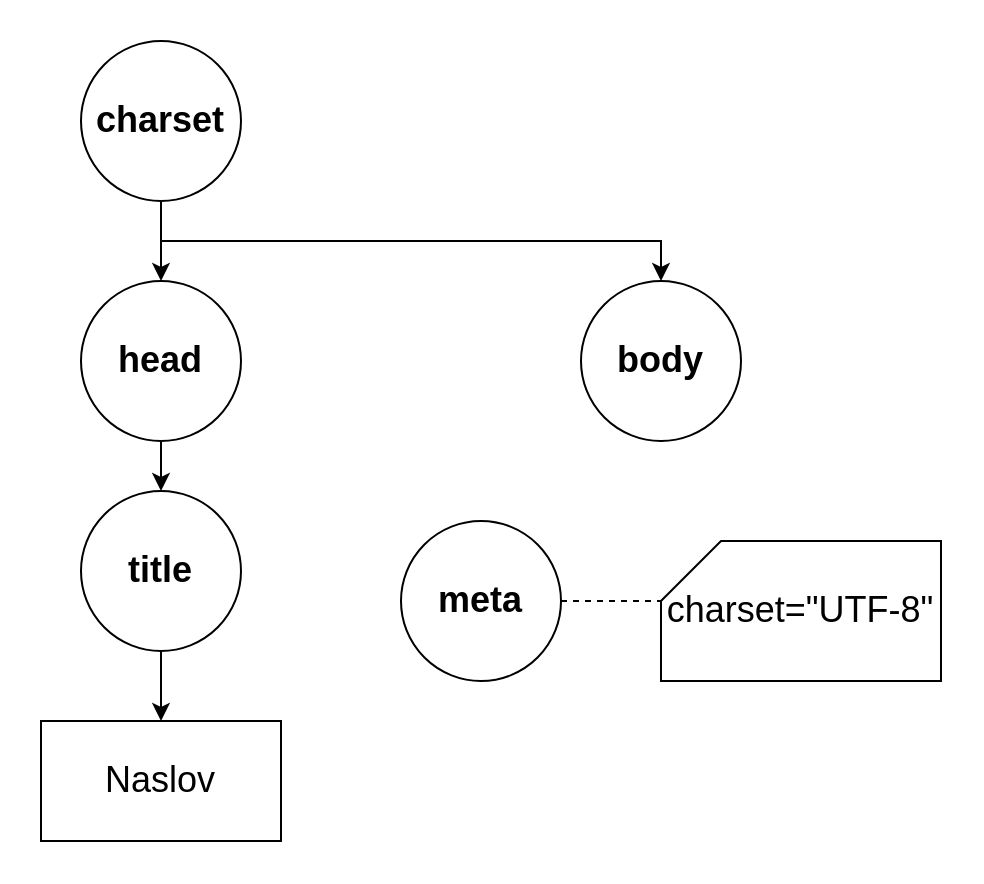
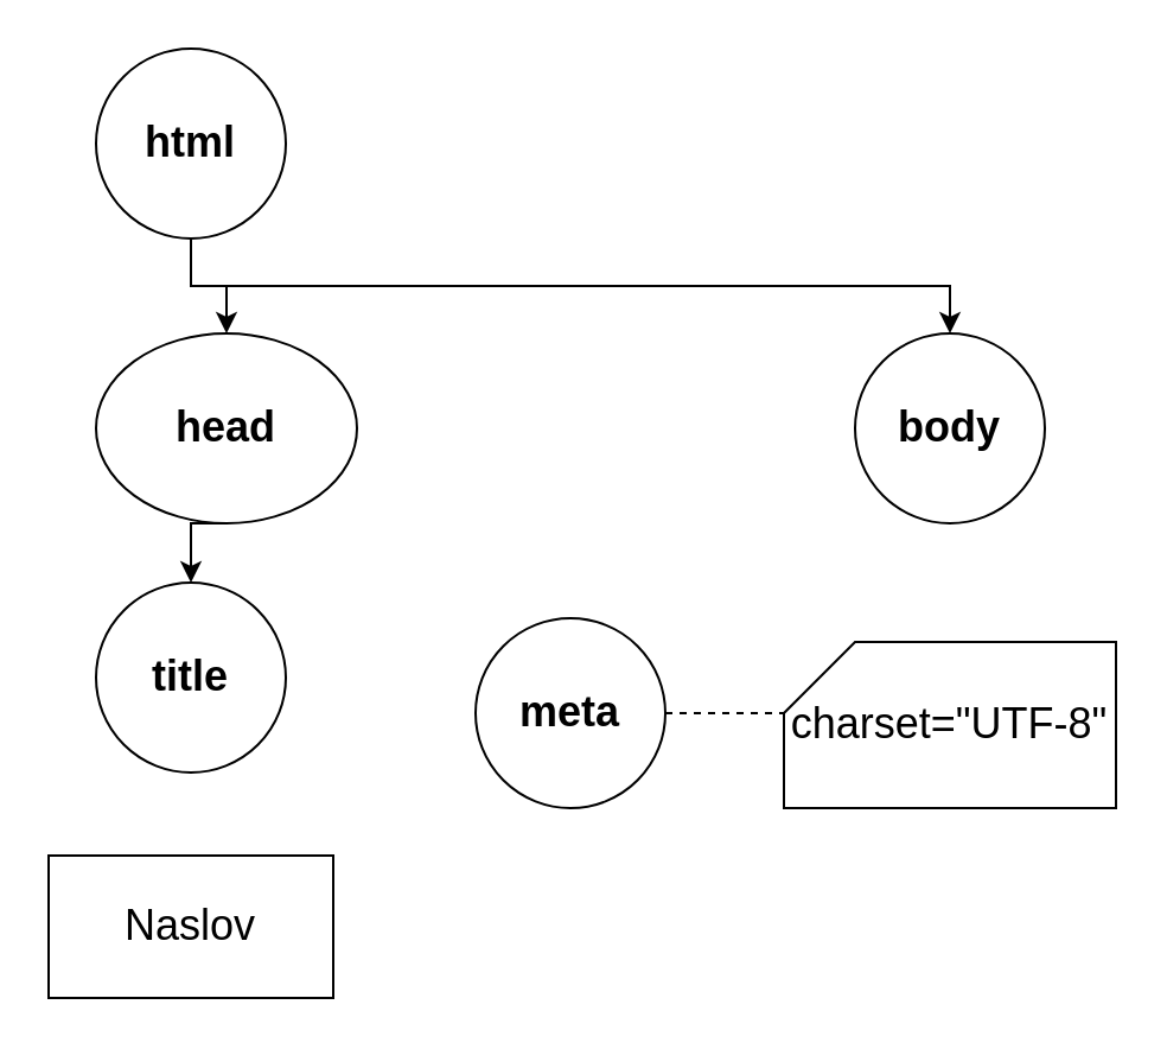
  <mxCell id="0" />
  <mxCell id="1" parent="0" />
  <mxCell id="2" style="edgeStyle=orthogonalEdgeStyle;rounded=0;orthogonalLoop=1;jettySize=auto;html=1;exitX=0.5;exitY=1;exitDx=0;exitDy=0;entryX=0.5;entryY=0;entryDx=0;entryDy=0;fontSize=18;" edge="1" parent="1" source="4" target="6"><mxGeometry relative="1" as="geometry" /></mxCell>
  <mxCell id="3" style="edgeStyle=orthogonalEdgeStyle;rounded=0;orthogonalLoop=1;jettySize=auto;html=1;exitX=0.5;exitY=1;exitDx=0;exitDy=0;entryX=0.5;entryY=0;entryDx=0;entryDy=0;fontSize=18;" edge="1" parent="1" source="4" target="7"><mxGeometry relative="1" as="geometry" /></mxCell>
- <mxCell id="4" value="charset" style="ellipse;whiteSpace=wrap;html=1;aspect=fixed;fontSize=18;fontStyle=1" vertex="1" parent="1"><mxGeometry x="40" y="20" width="80" height="80" as="geometry" /></mxCell>
+ <mxCell id="4" value="html" style="ellipse;whiteSpace=wrap;html=1;aspect=fixed;fontSize=18;fontStyle=1" vertex="1" parent="1"><mxGeometry x="40" y="20" width="80" height="80" as="geometry" /></mxCell>
  <mxCell id="5" style="edgeStyle=orthogonalEdgeStyle;rounded=0;orthogonalLoop=1;jettySize=auto;html=1;exitX=0.5;exitY=1;exitDx=0;exitDy=0;entryX=0.5;entryY=0;entryDx=0;entryDy=0;fontSize=18;" edge="1" parent="1" source="6" target="9"><mxGeometry relative="1" as="geometry" /></mxCell>
- <mxCell id="6" value="head" style="ellipse;whiteSpace=wrap;html=1;aspect=fixed;fontSize=18;fontStyle=1" vertex="1" parent="1"><mxGeometry x="40" y="140" width="80" height="80" as="geometry" /></mxCell>
- <mxCell id="7" value="body" style="ellipse;whiteSpace=wrap;html=1;aspect=fixed;fontSize=18;fontStyle=1" vertex="1" parent="1"><mxGeometry x="290" y="140" width="80" height="80" as="geometry" /></mxCell>
- <mxCell id="8" style="edgeStyle=orthogonalEdgeStyle;rounded=0;orthogonalLoop=1;jettySize=auto;html=1;exitX=0.5;exitY=1;exitDx=0;exitDy=0;entryX=0.5;entryY=0;entryDx=0;entryDy=0;fontSize=18;" edge="1" parent="1" source="9" target="12"><mxGeometry relative="1" as="geometry" /></mxCell>
+ <mxCell id="6" value="head" style="ellipse;whiteSpace=wrap;html=1;aspect=fixed;fontSize=18;fontStyle=1" vertex="1" parent="1"><mxGeometry x="40" y="140" width="110" height="80" as="geometry" /></mxCell>
+ <mxCell id="7" value="body" style="ellipse;whiteSpace=wrap;html=1;aspect=fixed;fontSize=18;fontStyle=1" vertex="1" parent="1"><mxGeometry x="360" y="140" width="80" height="80" as="geometry" /></mxCell>
  <mxCell id="9" value="title" style="ellipse;whiteSpace=wrap;html=1;aspect=fixed;fontSize=18;fontStyle=1" vertex="1" parent="1"><mxGeometry x="40" y="245" width="80" height="80" as="geometry" /></mxCell>
  <mxCell id="10" style="edgeStyle=orthogonalEdgeStyle;rounded=0;orthogonalLoop=1;jettySize=auto;html=1;exitX=1;exitY=0.5;exitDx=0;exitDy=0;entryX=0;entryY=0;entryDx=0;entryDy=30;entryPerimeter=0;fontSize=18;dashed=1;endArrow=none;endFill=0;" edge="1" parent="1" source="11" target="13"><mxGeometry relative="1" as="geometry" /></mxCell>
  <mxCell id="11" value="meta" style="ellipse;whiteSpace=wrap;html=1;aspect=fixed;fontSize=18;fontStyle=1" vertex="1" parent="1"><mxGeometry x="200" y="260" width="80" height="80" as="geometry" /></mxCell>
  <mxCell id="12" value="Naslov" style="rounded=0;whiteSpace=wrap;html=1;fontSize=18;" vertex="1" parent="1"><mxGeometry x="20" y="360" width="120" height="60" as="geometry" /></mxCell>
  <mxCell id="13" value="charset=&quot;UTF-8&quot;" style="shape=card;whiteSpace=wrap;html=1;fontSize=18;" vertex="1" parent="1"><mxGeometry x="330" y="270" width="140" height="70" as="geometry" /></mxCell>
